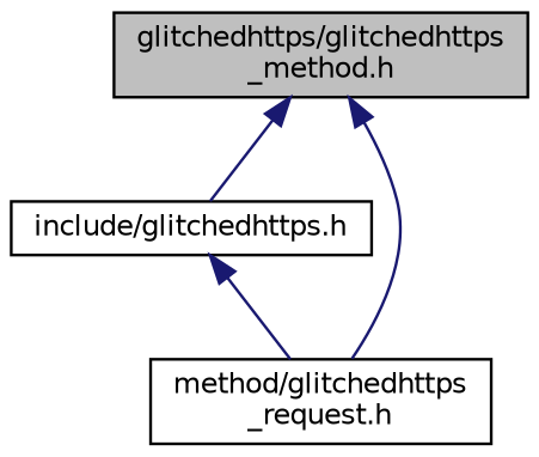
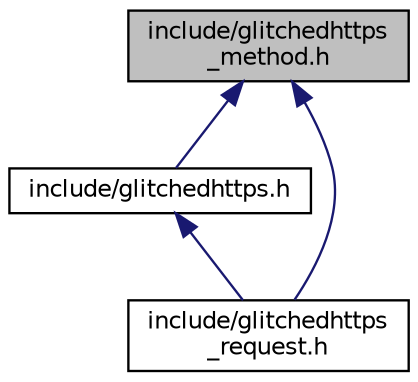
  digraph {
    node [color=black fillcolor=white fontname=Helvetica fontsize=10 shape=record style=filled]
    edge [color=midnightblue dir=back fontname=Helvetica fontsize=10 labelfontname=Helvetica labelfontsize=10 style=solid]
-   n1 [fillcolor=grey75 fontcolor=black height=0.2 label="glitchedhttps/glitchedhttps\l_method.h" width=0.4]
+   n1 [fillcolor=grey75 fontcolor=black height=0.2 label="include/glitchedhttps\l_method.h" width=0.4]
    n2 [height=0.2 label="include/glitchedhttps.h" width=0.4]
-   n3 [height=0.2 label="method/glitchedhttps\l_request.h" width=0.4]
+   n3 [height=0.2 label="include/glitchedhttps\l_request.h" width=0.4]
    n1 -> n2
    n1 -> n3
    n2 -> n3
  }
